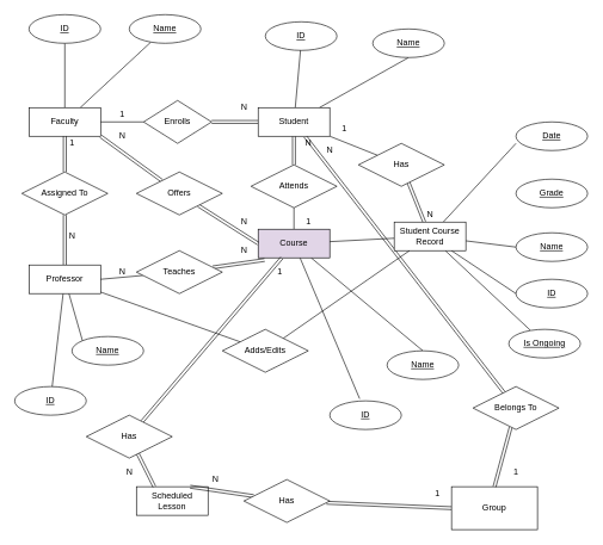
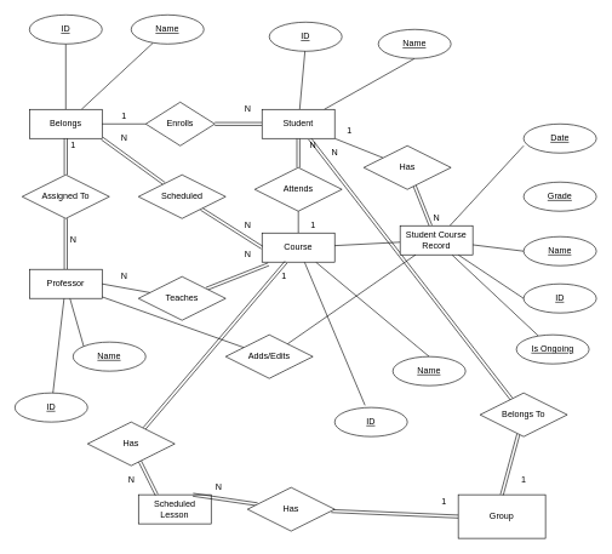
  <mxCell id="0" />
  <mxCell id="1" parent="0" />
  <mxCell id="2" style="edgeStyle=none;rounded=0;orthogonalLoop=1;jettySize=auto;html=1;entryX=0.5;entryY=1;entryDx=0;entryDy=0;startArrow=none;startFill=0;endArrow=none;endFill=0;elbow=vertical;" edge="1" parent="1" source="4" target="54"><mxGeometry relative="1" as="geometry" /></mxCell>
  <mxCell id="3" style="edgeStyle=none;rounded=0;orthogonalLoop=1;jettySize=auto;html=1;startArrow=none;startFill=0;endArrow=none;endFill=0;elbow=vertical;" edge="1" parent="1" source="4" target="55"><mxGeometry relative="1" as="geometry" /></mxCell>
- <mxCell id="4" value="Faculty" style="whiteSpace=wrap;html=1;align=center;" vertex="1" parent="1"><mxGeometry x="40" y="150" width="100" height="40" as="geometry" /></mxCell>
+ <mxCell id="4" value="Belongs" style="whiteSpace=wrap;html=1;align=center;" vertex="1" parent="1"><mxGeometry x="40" y="150" width="100" height="40" as="geometry" /></mxCell>
  <mxCell id="5" style="rounded=0;orthogonalLoop=1;jettySize=auto;html=1;startArrow=none;startFill=0;endArrow=none;endFill=0;elbow=vertical;shape=link;" edge="1" parent="1" source="11" target="13"><mxGeometry relative="1" as="geometry" /></mxCell>
  <mxCell id="6" style="edgeStyle=none;rounded=0;orthogonalLoop=1;jettySize=auto;html=1;startArrow=none;startFill=0;endArrow=none;endFill=0;elbow=vertical;shape=link;" edge="1" parent="1" source="11" target="20"><mxGeometry relative="1" as="geometry" /></mxCell>
  <mxCell id="7" style="edgeStyle=none;rounded=0;orthogonalLoop=1;jettySize=auto;html=1;startArrow=none;startFill=0;endArrow=none;endFill=0;elbow=vertical;" edge="1" parent="1" source="11" target="49"><mxGeometry relative="1" as="geometry" /></mxCell>
  <mxCell id="8" style="edgeStyle=none;rounded=0;orthogonalLoop=1;jettySize=auto;html=1;startArrow=none;startFill=0;endArrow=none;endFill=0;elbow=vertical;" edge="1" parent="1" source="11"><mxGeometry relative="1" as="geometry"><mxPoint x="420" y="60" as="targetPoint" /></mxGeometry></mxCell>
  <mxCell id="9" style="edgeStyle=none;rounded=0;orthogonalLoop=1;jettySize=auto;html=1;entryX=0.5;entryY=1;entryDx=0;entryDy=0;startArrow=none;startFill=0;endArrow=none;endFill=0;elbow=vertical;" edge="1" parent="1" source="11" target="57"><mxGeometry relative="1" as="geometry" /></mxCell>
  <mxCell id="10" style="edgeStyle=none;shape=link;rounded=0;orthogonalLoop=1;jettySize=auto;html=1;startArrow=none;startFill=0;endArrow=none;endFill=0;elbow=vertical;" edge="1" parent="1" source="11" target="78"><mxGeometry relative="1" as="geometry" /></mxCell>
  <mxCell id="11" value="Student" style="whiteSpace=wrap;html=1;align=center;" vertex="1" parent="1"><mxGeometry x="360" y="150" width="100" height="40" as="geometry" /></mxCell>
  <mxCell id="12" style="edgeStyle=orthogonalEdgeStyle;rounded=0;orthogonalLoop=1;jettySize=auto;html=1;startArrow=none;startFill=0;endArrow=none;endFill=0;elbow=vertical;" edge="1" parent="1" source="13" target="4"><mxGeometry relative="1" as="geometry" /></mxCell>
  <mxCell id="13" value="Enrolls" style="shape=rhombus;perimeter=rhombusPerimeter;whiteSpace=wrap;html=1;align=center;" vertex="1" parent="1"><mxGeometry x="200" y="140" width="95" height="60" as="geometry" /></mxCell>
  <mxCell id="14" value="1" style="text;html=1;align=center;verticalAlign=middle;resizable=0;points=[];autosize=1;strokeColor=none;fillColor=none;" vertex="1" parent="1"><mxGeometry x="160" y="150" width="20" height="20" as="geometry" /></mxCell>
  <mxCell id="15" value="N" style="text;html=1;align=center;verticalAlign=middle;resizable=0;points=[];autosize=1;strokeColor=none;fillColor=none;" vertex="1" parent="1"><mxGeometry x="330" y="140" width="20" height="20" as="geometry" /></mxCell>
  <mxCell id="16" style="edgeStyle=none;rounded=0;orthogonalLoop=1;jettySize=auto;html=1;entryX=0.5;entryY=1;entryDx=0;entryDy=0;startArrow=none;startFill=0;endArrow=none;endFill=0;elbow=vertical;" edge="1" parent="1" source="19" target="20"><mxGeometry relative="1" as="geometry" /></mxCell>
  <mxCell id="17" style="edgeStyle=none;rounded=0;orthogonalLoop=1;jettySize=auto;html=1;entryX=0.5;entryY=0;entryDx=0;entryDy=0;startArrow=none;startFill=0;endArrow=none;endFill=0;elbow=vertical;" edge="1" parent="1" source="19" target="59"><mxGeometry relative="1" as="geometry" /></mxCell>
  <mxCell id="18" style="edgeStyle=none;rounded=0;orthogonalLoop=1;jettySize=auto;html=1;entryX=0.417;entryY=-0.075;entryDx=0;entryDy=0;entryPerimeter=0;startArrow=none;startFill=0;endArrow=none;endFill=0;elbow=vertical;" edge="1" parent="1" source="19" target="58"><mxGeometry relative="1" as="geometry" /></mxCell>
- <mxCell id="19" value="Course" style="whiteSpace=wrap;html=1;align=center;fillColor=#e1d5e7;" vertex="1" parent="1"><mxGeometry x="360" y="320" width="100" height="40" as="geometry" /></mxCell>
+ <mxCell id="19" value="Course" style="whiteSpace=wrap;html=1;align=center;" vertex="1" parent="1"><mxGeometry x="360" y="320" width="100" height="40" as="geometry" /></mxCell>
  <mxCell id="20" value="Attends" style="shape=rhombus;perimeter=rhombusPerimeter;whiteSpace=wrap;html=1;align=center;" vertex="1" parent="1"><mxGeometry x="350" y="230" width="120" height="60" as="geometry" /></mxCell>
  <mxCell id="21" value="N" style="text;html=1;align=center;verticalAlign=middle;resizable=0;points=[];autosize=1;strokeColor=none;fillColor=none;" vertex="1" parent="1"><mxGeometry x="420" y="190" width="20" height="20" as="geometry" /></mxCell>
  <mxCell id="22" value="1" style="text;html=1;align=center;verticalAlign=middle;resizable=0;points=[];autosize=1;strokeColor=none;fillColor=none;" vertex="1" parent="1"><mxGeometry x="420" y="300" width="20" height="20" as="geometry" /></mxCell>
  <mxCell id="23" style="edgeStyle=none;shape=link;rounded=0;orthogonalLoop=1;jettySize=auto;html=1;startArrow=none;startFill=0;endArrow=none;endFill=0;elbow=vertical;" edge="1" parent="1" source="27" target="29"><mxGeometry relative="1" as="geometry" /></mxCell>
  <mxCell id="24" style="edgeStyle=none;rounded=0;orthogonalLoop=1;jettySize=auto;html=1;startArrow=none;startFill=0;endArrow=none;endFill=0;elbow=vertical;" edge="1" parent="1" source="27" target="53"><mxGeometry relative="1" as="geometry" /></mxCell>
  <mxCell id="25" style="edgeStyle=none;rounded=0;orthogonalLoop=1;jettySize=auto;html=1;startArrow=none;startFill=0;endArrow=none;endFill=0;elbow=vertical;" edge="1" parent="1" source="27" target="60"><mxGeometry relative="1" as="geometry" /></mxCell>
  <mxCell id="26" style="edgeStyle=none;rounded=0;orthogonalLoop=1;jettySize=auto;html=1;entryX=0;entryY=0;entryDx=0;entryDy=0;startArrow=none;startFill=0;endArrow=none;endFill=0;elbow=vertical;" edge="1" parent="1" source="27" target="61"><mxGeometry relative="1" as="geometry" /></mxCell>
  <mxCell id="27" value="Professor" style="whiteSpace=wrap;html=1;align=center;" vertex="1" parent="1"><mxGeometry x="40" y="370" width="100" height="40" as="geometry" /></mxCell>
  <mxCell id="28" style="edgeStyle=none;shape=link;rounded=0;orthogonalLoop=1;jettySize=auto;html=1;startArrow=none;startFill=0;endArrow=none;endFill=0;elbow=vertical;" edge="1" parent="1" source="29" target="4"><mxGeometry relative="1" as="geometry" /></mxCell>
  <mxCell id="29" value="Assigned To" style="shape=rhombus;perimeter=rhombusPerimeter;whiteSpace=wrap;html=1;align=center;" vertex="1" parent="1"><mxGeometry x="30" y="240" width="120" height="60" as="geometry" /></mxCell>
  <mxCell id="30" value="N" style="text;html=1;align=center;verticalAlign=middle;resizable=0;points=[];autosize=1;strokeColor=none;fillColor=none;" vertex="1" parent="1"><mxGeometry x="90" y="320" width="20" height="20" as="geometry" /></mxCell>
  <mxCell id="31" value="1" style="text;html=1;align=center;verticalAlign=middle;resizable=0;points=[];autosize=1;strokeColor=none;fillColor=none;" vertex="1" parent="1"><mxGeometry x="90" y="190" width="20" height="20" as="geometry" /></mxCell>
  <mxCell id="32" style="edgeStyle=none;rounded=0;orthogonalLoop=1;jettySize=auto;html=1;startArrow=none;startFill=0;endArrow=none;endFill=0;elbow=vertical;shape=link;" edge="1" parent="1" source="38" target="49"><mxGeometry relative="1" as="geometry" /></mxCell>
  <mxCell id="33" style="edgeStyle=none;rounded=0;orthogonalLoop=1;jettySize=auto;html=1;entryX=0;entryY=0.75;entryDx=0;entryDy=0;entryPerimeter=0;startArrow=none;startFill=0;endArrow=none;endFill=0;elbow=vertical;" edge="1" parent="1" source="38" target="65"><mxGeometry relative="1" as="geometry" /></mxCell>
  <mxCell id="34" style="edgeStyle=none;rounded=0;orthogonalLoop=1;jettySize=auto;html=1;startArrow=none;startFill=0;endArrow=none;endFill=0;elbow=vertical;" edge="1" parent="1" source="38" target="19"><mxGeometry relative="1" as="geometry" /></mxCell>
  <mxCell id="35" style="edgeStyle=none;rounded=0;orthogonalLoop=1;jettySize=auto;html=1;startArrow=none;startFill=0;endArrow=none;endFill=0;elbow=vertical;entryX=0;entryY=0.5;entryDx=0;entryDy=0;" edge="1" parent="1" source="38" target="63"><mxGeometry relative="1" as="geometry"><mxPoint x="710" y="350" as="targetPoint" /></mxGeometry></mxCell>
  <mxCell id="36" style="edgeStyle=none;rounded=0;orthogonalLoop=1;jettySize=auto;html=1;entryX=0;entryY=0.5;entryDx=0;entryDy=0;startArrow=none;startFill=0;endArrow=none;endFill=0;elbow=vertical;" edge="1" parent="1" source="38" target="62"><mxGeometry relative="1" as="geometry" /></mxCell>
  <mxCell id="37" style="edgeStyle=none;rounded=0;orthogonalLoop=1;jettySize=auto;html=1;startArrow=none;startFill=0;endArrow=none;endFill=0;elbow=vertical;" edge="1" parent="1" source="38" target="66"><mxGeometry relative="1" as="geometry" /></mxCell>
  <mxCell id="38" value="Student Course Record" style="whiteSpace=wrap;html=1;align=center;" vertex="1" parent="1"><mxGeometry x="550" y="310" width="100" height="40" as="geometry" /></mxCell>
  <mxCell id="39" style="edgeStyle=none;shape=link;rounded=0;orthogonalLoop=1;jettySize=auto;html=1;entryX=0;entryY=0.5;entryDx=0;entryDy=0;startArrow=none;startFill=0;endArrow=none;endFill=0;elbow=vertical;" edge="1" parent="1" source="41" target="19"><mxGeometry relative="1" as="geometry" /></mxCell>
  <mxCell id="40" style="edgeStyle=none;shape=link;rounded=0;orthogonalLoop=1;jettySize=auto;html=1;entryX=1;entryY=1;entryDx=0;entryDy=0;startArrow=none;startFill=0;endArrow=none;endFill=0;elbow=vertical;" edge="1" parent="1" source="41" target="4"><mxGeometry relative="1" as="geometry" /></mxCell>
- <mxCell id="41" value="Offers" style="shape=rhombus;perimeter=rhombusPerimeter;whiteSpace=wrap;html=1;align=center;" vertex="1" parent="1"><mxGeometry x="190" y="240" width="120" height="60" as="geometry" /></mxCell>
+ <mxCell id="41" value="Scheduled" style="shape=rhombus;perimeter=rhombusPerimeter;whiteSpace=wrap;html=1;align=center;" vertex="1" parent="1"><mxGeometry x="190" y="240" width="120" height="60" as="geometry" /></mxCell>
  <mxCell id="42" value="N" style="text;html=1;align=center;verticalAlign=middle;resizable=0;points=[];autosize=1;strokeColor=none;fillColor=none;" vertex="1" parent="1"><mxGeometry x="330" y="300" width="20" height="20" as="geometry" /></mxCell>
  <mxCell id="43" value="N" style="text;html=1;align=center;verticalAlign=middle;resizable=0;points=[];autosize=1;strokeColor=none;fillColor=none;" vertex="1" parent="1"><mxGeometry x="160" y="180" width="20" height="20" as="geometry" /></mxCell>
  <mxCell id="44" style="edgeStyle=none;rounded=0;orthogonalLoop=1;jettySize=auto;html=1;entryX=1;entryY=0.5;entryDx=0;entryDy=0;startArrow=none;startFill=0;endArrow=none;endFill=0;elbow=vertical;" edge="1" parent="1" source="46" target="27"><mxGeometry relative="1" as="geometry" /></mxCell>
  <mxCell id="45" style="edgeStyle=none;shape=link;rounded=0;orthogonalLoop=1;jettySize=auto;html=1;entryX=0.09;entryY=1.075;entryDx=0;entryDy=0;entryPerimeter=0;startArrow=none;startFill=0;endArrow=none;endFill=0;elbow=vertical;" edge="1" parent="1" source="46" target="19"><mxGeometry relative="1" as="geometry" /></mxCell>
- <mxCell id="46" value="Teaches" style="shape=rhombus;perimeter=rhombusPerimeter;whiteSpace=wrap;html=1;align=center;" vertex="1" parent="1"><mxGeometry x="190" y="350" width="120" height="60" as="geometry" /></mxCell>
+ <mxCell id="46" value="Teaches" style="shape=rhombus;perimeter=rhombusPerimeter;whiteSpace=wrap;html=1;align=center;" vertex="1" parent="1"><mxGeometry x="190" y="380" width="120" height="60" as="geometry" /></mxCell>
  <mxCell id="47" value="N" style="text;html=1;align=center;verticalAlign=middle;resizable=0;points=[];autosize=1;strokeColor=none;fillColor=none;" vertex="1" parent="1"><mxGeometry x="330" y="340" width="20" height="20" as="geometry" /></mxCell>
  <mxCell id="48" value="N" style="text;html=1;align=center;verticalAlign=middle;resizable=0;points=[];autosize=1;strokeColor=none;fillColor=none;" vertex="1" parent="1"><mxGeometry x="160" y="370" width="20" height="20" as="geometry" /></mxCell>
  <mxCell id="49" value="Has" style="shape=rhombus;perimeter=rhombusPerimeter;whiteSpace=wrap;html=1;align=center;" vertex="1" parent="1"><mxGeometry x="500" y="200" width="120" height="60" as="geometry" /></mxCell>
  <mxCell id="50" value="1" style="text;html=1;align=center;verticalAlign=middle;resizable=0;points=[];autosize=1;strokeColor=none;fillColor=none;" vertex="1" parent="1"><mxGeometry x="470" y="170" width="20" height="20" as="geometry" /></mxCell>
  <mxCell id="51" value="N" style="text;html=1;align=center;verticalAlign=middle;resizable=0;points=[];autosize=1;strokeColor=none;fillColor=none;" vertex="1" parent="1"><mxGeometry x="590" y="290" width="20" height="20" as="geometry" /></mxCell>
  <mxCell id="52" style="edgeStyle=none;rounded=0;orthogonalLoop=1;jettySize=auto;html=1;startArrow=none;startFill=0;endArrow=none;endFill=0;elbow=vertical;" edge="1" parent="1" source="53" target="38"><mxGeometry relative="1" as="geometry" /></mxCell>
  <mxCell id="53" value="Adds/Edits" style="shape=rhombus;perimeter=rhombusPerimeter;whiteSpace=wrap;html=1;align=center;" vertex="1" parent="1"><mxGeometry x="310" y="460" width="120" height="60" as="geometry" /></mxCell>
  <mxCell id="54" value="ID" style="ellipse;whiteSpace=wrap;html=1;align=center;fontStyle=4;" vertex="1" parent="1"><mxGeometry x="40" y="20" width="100" height="40" as="geometry" /></mxCell>
  <mxCell id="55" value="&lt;u&gt;Name&lt;/u&gt;" style="ellipse;whiteSpace=wrap;html=1;align=center;" vertex="1" parent="1"><mxGeometry x="180" y="20" width="100" height="40" as="geometry" /></mxCell>
  <mxCell id="56" value="ID" style="ellipse;whiteSpace=wrap;html=1;align=center;fontStyle=4;" vertex="1" parent="1"><mxGeometry x="370" y="30" width="100" height="40" as="geometry" /></mxCell>
  <mxCell id="57" value="&lt;u&gt;Name&lt;/u&gt;" style="ellipse;whiteSpace=wrap;html=1;align=center;" vertex="1" parent="1"><mxGeometry x="520" y="40" width="100" height="40" as="geometry" /></mxCell>
  <mxCell id="58" value="&lt;u&gt;ID&lt;/u&gt;" style="ellipse;whiteSpace=wrap;html=1;align=center;" vertex="1" parent="1"><mxGeometry x="460" y="560" width="100" height="40" as="geometry" /></mxCell>
  <mxCell id="59" value="&lt;u&gt;Name&lt;/u&gt;" style="ellipse;whiteSpace=wrap;html=1;align=center;" vertex="1" parent="1"><mxGeometry x="540" y="490" width="100" height="40" as="geometry" /></mxCell>
  <mxCell id="60" value="&lt;u&gt;ID&lt;/u&gt;" style="ellipse;whiteSpace=wrap;html=1;align=center;" vertex="1" parent="1"><mxGeometry x="20" y="540" width="100" height="40" as="geometry" /></mxCell>
  <mxCell id="61" value="&lt;u&gt;Name&lt;/u&gt;" style="ellipse;whiteSpace=wrap;html=1;align=center;" vertex="1" parent="1"><mxGeometry x="100" y="470" width="100" height="40" as="geometry" /></mxCell>
  <mxCell id="62" value="&lt;u&gt;ID&lt;/u&gt;" style="ellipse;whiteSpace=wrap;html=1;align=center;" vertex="1" parent="1"><mxGeometry x="720" y="390" width="100" height="40" as="geometry" /></mxCell>
  <mxCell id="63" value="&lt;u&gt;Name&lt;/u&gt;" style="ellipse;whiteSpace=wrap;html=1;align=center;" vertex="1" parent="1"><mxGeometry x="720" y="325" width="100" height="40" as="geometry" /></mxCell>
  <mxCell id="64" value="&lt;u&gt;Grade&lt;/u&gt;" style="ellipse;whiteSpace=wrap;html=1;align=center;" vertex="1" parent="1"><mxGeometry x="720" y="250" width="100" height="40" as="geometry" /></mxCell>
  <mxCell id="65" value="&lt;u&gt;Date&lt;/u&gt;" style="ellipse;whiteSpace=wrap;html=1;align=center;" vertex="1" parent="1"><mxGeometry x="720" y="170" width="100" height="40" as="geometry" /></mxCell>
  <mxCell id="66" value="&lt;u&gt;Is Ongoing&lt;/u&gt;" style="ellipse;whiteSpace=wrap;html=1;align=center;" vertex="1" parent="1"><mxGeometry x="710" y="460" width="100" height="40" as="geometry" /></mxCell>
  <mxCell id="67" value="Scheduled Lesson" style="whiteSpace=wrap;html=1;align=center;" vertex="1" parent="1"><mxGeometry x="190" y="680" width="100" height="40" as="geometry" /></mxCell>
  <mxCell id="68" style="edgeStyle=none;rounded=0;orthogonalLoop=1;jettySize=auto;html=1;entryX=0.75;entryY=0;entryDx=0;entryDy=0;startArrow=none;startFill=0;endArrow=none;endFill=0;elbow=vertical;shape=link;" edge="1" parent="1" source="70" target="67"><mxGeometry relative="1" as="geometry" /></mxCell>
  <mxCell id="69" style="edgeStyle=none;shape=link;rounded=0;orthogonalLoop=1;jettySize=auto;html=1;entryX=0;entryY=0.5;entryDx=0;entryDy=0;startArrow=none;startFill=0;endArrow=none;endFill=0;elbow=vertical;" edge="1" parent="1" source="70" target="76"><mxGeometry relative="1" as="geometry" /></mxCell>
  <mxCell id="70" value="Has" style="shape=rhombus;perimeter=rhombusPerimeter;whiteSpace=wrap;html=1;align=center;" vertex="1" parent="1"><mxGeometry x="340" y="670" width="120" height="60" as="geometry" /></mxCell>
  <mxCell id="71" style="edgeStyle=none;rounded=0;orthogonalLoop=1;jettySize=auto;html=1;entryX=0.25;entryY=0;entryDx=0;entryDy=0;startArrow=none;startFill=0;endArrow=none;endFill=0;elbow=vertical;shape=link;" edge="1" parent="1" source="73" target="67"><mxGeometry relative="1" as="geometry" /></mxCell>
  <mxCell id="72" style="edgeStyle=none;shape=link;rounded=0;orthogonalLoop=1;jettySize=auto;html=1;startArrow=none;startFill=0;endArrow=none;endFill=0;elbow=vertical;" edge="1" parent="1" source="73" target="19"><mxGeometry relative="1" as="geometry" /></mxCell>
  <mxCell id="73" value="Has" style="shape=rhombus;perimeter=rhombusPerimeter;whiteSpace=wrap;html=1;align=center;" vertex="1" parent="1"><mxGeometry x="120" y="580" width="120" height="60" as="geometry" /></mxCell>
  <mxCell id="74" value="N" style="text;html=1;align=center;verticalAlign=middle;resizable=0;points=[];autosize=1;strokeColor=none;fillColor=none;" vertex="1" parent="1"><mxGeometry x="290" y="660" width="20" height="20" as="geometry" /></mxCell>
  <mxCell id="75" value="N" style="text;html=1;align=center;verticalAlign=middle;resizable=0;points=[];autosize=1;strokeColor=none;fillColor=none;" vertex="1" parent="1"><mxGeometry x="170" y="650" width="20" height="20" as="geometry" /></mxCell>
  <mxCell id="76" value="Group" style="whiteSpace=wrap;html=1;" vertex="1" parent="1"><mxGeometry x="630" y="680" width="120" height="60" as="geometry" /></mxCell>
  <mxCell id="77" style="edgeStyle=none;shape=link;rounded=0;orthogonalLoop=1;jettySize=auto;html=1;entryX=0.5;entryY=0;entryDx=0;entryDy=0;startArrow=none;startFill=0;endArrow=none;endFill=0;elbow=vertical;" edge="1" parent="1" source="78" target="76"><mxGeometry relative="1" as="geometry" /></mxCell>
  <mxCell id="78" value="Belongs To" style="shape=rhombus;perimeter=rhombusPerimeter;whiteSpace=wrap;html=1;align=center;" vertex="1" parent="1"><mxGeometry x="660" y="540" width="120" height="60" as="geometry" /></mxCell>
  <mxCell id="79" value="N" style="text;html=1;align=center;verticalAlign=middle;resizable=0;points=[];autosize=1;strokeColor=none;fillColor=none;" vertex="1" parent="1"><mxGeometry x="450" y="200" width="20" height="20" as="geometry" /></mxCell>
  <mxCell id="80" value="1" style="text;html=1;align=center;verticalAlign=middle;resizable=0;points=[];autosize=1;strokeColor=none;fillColor=none;" vertex="1" parent="1"><mxGeometry x="710" y="650" width="20" height="20" as="geometry" /></mxCell>
  <mxCell id="81" value="1" style="text;html=1;align=center;verticalAlign=middle;resizable=0;points=[];autosize=1;strokeColor=none;fillColor=none;" vertex="1" parent="1"><mxGeometry x="600" y="680" width="20" height="20" as="geometry" /></mxCell>
  <mxCell id="82" value="1" style="text;html=1;align=center;verticalAlign=middle;resizable=0;points=[];autosize=1;strokeColor=none;fillColor=none;" vertex="1" parent="1"><mxGeometry x="380" y="370" width="20" height="20" as="geometry" /></mxCell>
